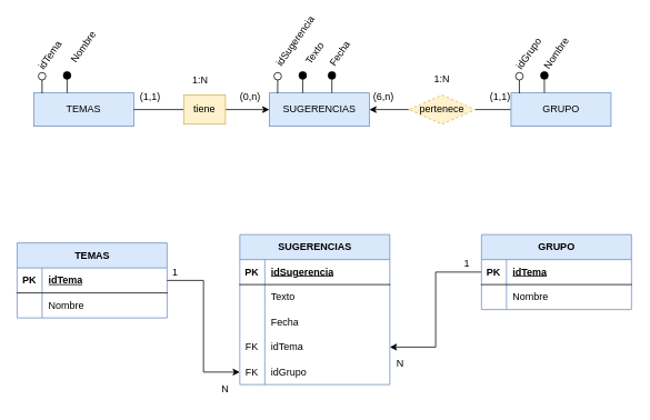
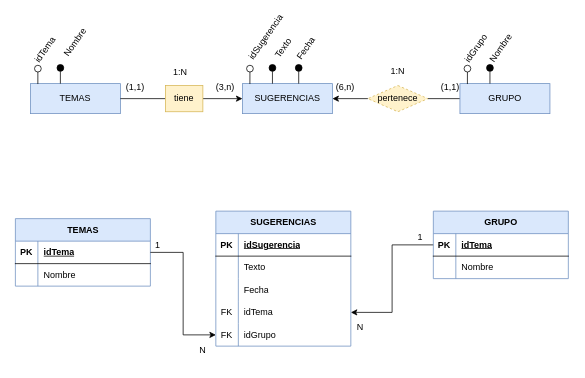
  <mxCell id="0" />
  <mxCell id="1" parent="0" />
  <mxCell id="2" value="TEMAS" style="rounded=0;whiteSpace=wrap;html=1;fillColor=#dae8fc;strokeColor=#6c8ebf;" vertex="1" parent="1"><mxGeometry x="40" y="97" width="120" height="40" as="geometry" /></mxCell>
  <mxCell id="3" value="" style="endArrow=oval;html=1;rounded=0;exitX=0.083;exitY=0.014;exitDx=0;exitDy=0;exitPerimeter=0;startArrow=none;startFill=0;endFill=0;endSize=9;" edge="1" parent="1" source="2"><mxGeometry width="50" height="50" relative="1" as="geometry"><mxPoint x="0" y="127" as="sourcePoint" /><mxPoint x="50" y="77" as="targetPoint" /></mxGeometry></mxCell>
  <mxCell id="4" value="idTema" style="text;html=1;whiteSpace=wrap;strokeColor=none;fillColor=none;align=center;verticalAlign=middle;rounded=0;rotation=-55;" vertex="1" parent="1"><mxGeometry x="30" y="37" width="60" height="30" as="geometry" /></mxCell>
  <mxCell id="5" value="" style="endArrow=oval;html=1;rounded=0;exitX=0.083;exitY=0.014;exitDx=0;exitDy=0;exitPerimeter=0;startArrow=none;startFill=0;endFill=1;endSize=9;" edge="1" parent="1"><mxGeometry width="50" height="50" relative="1" as="geometry"><mxPoint x="80" y="97" as="sourcePoint" /><mxPoint x="80" y="76" as="targetPoint" /></mxGeometry></mxCell>
  <mxCell id="6" value="Nombre" style="text;html=1;whiteSpace=wrap;strokeColor=none;fillColor=none;align=center;verticalAlign=middle;rounded=0;rotation=-55;" vertex="1" parent="1"><mxGeometry x="70.005" y="26.998" width="60" height="30" as="geometry" /></mxCell>
  <mxCell id="7" value="SUGERENCIAS" style="rounded=0;whiteSpace=wrap;html=1;fillColor=#dae8fc;strokeColor=#6c8ebf;" vertex="1" parent="1"><mxGeometry x="322.745" y="97" width="120" height="40" as="geometry" /></mxCell>
  <mxCell id="8" value="" style="endArrow=oval;html=1;rounded=0;exitX=0.083;exitY=0.014;exitDx=0;exitDy=0;exitPerimeter=0;startArrow=none;startFill=0;endFill=0;endSize=9;" edge="1" parent="1" source="7"><mxGeometry width="50" height="50" relative="1" as="geometry"><mxPoint x="282.745" y="127" as="sourcePoint" /><mxPoint x="332.745" y="77" as="targetPoint" /></mxGeometry></mxCell>
  <mxCell id="9" value="idSugerencia" style="text;html=1;whiteSpace=wrap;strokeColor=none;fillColor=none;align=center;verticalAlign=middle;rounded=0;rotation=-55;" vertex="1" parent="1"><mxGeometry x="304" y="20.21" width="101" height="30" as="geometry" /></mxCell>
  <mxCell id="10" value="" style="endArrow=oval;html=1;rounded=0;exitX=0.083;exitY=0.014;exitDx=0;exitDy=0;exitPerimeter=0;startArrow=none;startFill=0;endFill=1;endSize=9;" edge="1" parent="1"><mxGeometry width="50" height="50" relative="1" as="geometry"><mxPoint x="362.745" y="97" as="sourcePoint" /><mxPoint x="362.745" y="76" as="targetPoint" /></mxGeometry></mxCell>
  <mxCell id="11" value="Texto" style="text;html=1;whiteSpace=wrap;strokeColor=none;fillColor=none;align=center;verticalAlign=middle;rounded=0;rotation=-55;" vertex="1" parent="1"><mxGeometry x="356.8" y="34.78" width="40.99" height="30" as="geometry" /></mxCell>
  <mxCell id="12" value="" style="endArrow=oval;html=1;rounded=0;exitX=0.083;exitY=0.014;exitDx=0;exitDy=0;exitPerimeter=0;startArrow=none;startFill=0;endFill=1;endSize=9;" edge="1" parent="1"><mxGeometry width="50" height="50" relative="1" as="geometry"><mxPoint x="397.79" y="97" as="sourcePoint" /><mxPoint x="397.79" y="76" as="targetPoint" /></mxGeometry></mxCell>
  <mxCell id="13" value="Fecha" style="text;html=1;whiteSpace=wrap;strokeColor=none;fillColor=none;align=center;verticalAlign=middle;rounded=0;rotation=-55;" vertex="1" parent="1"><mxGeometry x="387.288" y="34.782" width="40.99" height="30" as="geometry" /></mxCell>
  <mxCell id="14" style="edgeStyle=orthogonalEdgeStyle;rounded=0;orthogonalLoop=1;jettySize=auto;html=1;entryX=0;entryY=0.5;entryDx=0;entryDy=0;" edge="1" parent="1" source="16" target="7"><mxGeometry relative="1" as="geometry" /></mxCell>
  <mxCell id="15" style="edgeStyle=orthogonalEdgeStyle;rounded=0;orthogonalLoop=1;jettySize=auto;html=1;endArrow=none;endFill=0;" edge="1" parent="1" source="16" target="2"><mxGeometry relative="1" as="geometry" /></mxCell>
  <mxCell id="16" value="tiene" style="whiteSpace=wrap;html=1;fillColor=#fff2cc;strokeColor=#d6b656;rounded=0;" vertex="1" parent="1"><mxGeometry x="220" y="99.5" width="50" height="35" as="geometry" /></mxCell>
  <mxCell id="17" style="edgeStyle=orthogonalEdgeStyle;rounded=0;orthogonalLoop=1;jettySize=auto;html=1;entryX=1;entryY=0.5;entryDx=0;entryDy=0;endArrow=none;endFill=0;" edge="1" parent="1" source="18" target="24"><mxGeometry relative="1" as="geometry" /></mxCell>
  <mxCell id="18" value="GRUPO" style="rounded=0;whiteSpace=wrap;html=1;fillColor=#dae8fc;strokeColor=#6c8ebf;" vertex="1" parent="1"><mxGeometry x="612.745" y="97.001" width="120" height="40" as="geometry" /></mxCell>
  <mxCell id="19" value="" style="endArrow=oval;html=1;rounded=0;exitX=0.083;exitY=0.014;exitDx=0;exitDy=0;exitPerimeter=0;startArrow=none;startFill=0;endFill=0;endSize=9;" edge="1" parent="1" source="18"><mxGeometry width="50" height="50" relative="1" as="geometry"><mxPoint x="572.745" y="127.001" as="sourcePoint" /><mxPoint x="622.745" y="77.001" as="targetPoint" /></mxGeometry></mxCell>
  <mxCell id="20" value="idGrupo" style="text;html=1;whiteSpace=wrap;strokeColor=none;fillColor=none;align=center;verticalAlign=middle;rounded=0;rotation=-55;" vertex="1" parent="1"><mxGeometry x="601.46" y="34.55" width="66" height="30" as="geometry" /></mxCell>
  <mxCell id="21" value="" style="endArrow=oval;html=1;rounded=0;exitX=0.083;exitY=0.014;exitDx=0;exitDy=0;exitPerimeter=0;startArrow=none;startFill=0;endFill=1;endSize=9;" edge="1" parent="1"><mxGeometry width="50" height="50" relative="1" as="geometry"><mxPoint x="652.745" y="97.001" as="sourcePoint" /><mxPoint x="652.745" y="76.001" as="targetPoint" /></mxGeometry></mxCell>
  <mxCell id="22" value="Nombre" style="text;html=1;whiteSpace=wrap;strokeColor=none;fillColor=none;align=center;verticalAlign=middle;rounded=0;rotation=-55;" vertex="1" parent="1"><mxGeometry x="646.8" y="34.781" width="40.99" height="30" as="geometry" /></mxCell>
  <mxCell id="23" style="edgeStyle=orthogonalEdgeStyle;rounded=0;orthogonalLoop=1;jettySize=auto;html=1;entryX=1;entryY=0.5;entryDx=0;entryDy=0;" edge="1" parent="1" source="24" target="7"><mxGeometry relative="1" as="geometry" /></mxCell>
  <mxCell id="24" value="pertenece" style="rhombus;whiteSpace=wrap;html=1;fillColor=#fff2cc;strokeColor=#d6b656;dashed=1;" vertex="1" parent="1"><mxGeometry x="490" y="99.5" width="80" height="35" as="geometry" /></mxCell>
- <mxCell id="25" value="(0,n)" style="text;html=1;whiteSpace=wrap;strokeColor=none;fillColor=none;align=center;verticalAlign=middle;rounded=0;" vertex="1" parent="1"><mxGeometry x="270" y="87" width="60" height="30" as="geometry" /></mxCell>
+ <mxCell id="25" value="(3,n)" style="text;html=1;whiteSpace=wrap;strokeColor=none;fillColor=none;align=center;verticalAlign=middle;rounded=0;" vertex="1" parent="1"><mxGeometry x="270" y="87" width="60" height="30" as="geometry" /></mxCell>
  <mxCell id="26" value="(6,n)" style="text;html=1;whiteSpace=wrap;strokeColor=none;fillColor=none;align=center;verticalAlign=middle;rounded=0;" vertex="1" parent="1"><mxGeometry x="430" y="87" width="60" height="30" as="geometry" /></mxCell>
  <mxCell id="27" value="(1,1)" style="text;html=1;whiteSpace=wrap;strokeColor=none;fillColor=none;align=center;verticalAlign=middle;rounded=0;" vertex="1" parent="1"><mxGeometry x="150" y="87" width="60" height="30" as="geometry" /></mxCell>
  <mxCell id="28" value="(1,1)" style="text;html=1;whiteSpace=wrap;strokeColor=none;fillColor=none;align=center;verticalAlign=middle;rounded=0;" vertex="1" parent="1"><mxGeometry x="570" y="87" width="60" height="30" as="geometry" /></mxCell>
  <mxCell id="29" value="1:N" style="text;html=1;whiteSpace=wrap;strokeColor=none;fillColor=none;align=center;verticalAlign=middle;rounded=0;" vertex="1" parent="1"><mxGeometry x="210" y="67" width="60" height="30" as="geometry" /></mxCell>
  <mxCell id="30" value="1:N" style="text;html=1;whiteSpace=wrap;strokeColor=none;fillColor=none;align=center;verticalAlign=middle;rounded=0;" vertex="1" parent="1"><mxGeometry x="500" y="64.55" width="60" height="30" as="geometry" /></mxCell>
  <mxCell id="31" value="TEMAS" style="shape=table;startSize=30;container=1;collapsible=1;childLayout=tableLayout;fixedRows=1;rowLines=0;fontStyle=1;align=center;resizeLast=1;html=1;fillColor=#dae8fc;strokeColor=#6c8ebf;" vertex="1" parent="1"><mxGeometry x="20" y="277" width="180" height="90" as="geometry" /></mxCell>
  <mxCell id="32" value="" style="shape=tableRow;horizontal=0;startSize=0;swimlaneHead=0;swimlaneBody=0;fillColor=none;collapsible=0;dropTarget=0;points=[[0,0.5],[1,0.5]];portConstraint=eastwest;top=0;left=0;right=0;bottom=1;" vertex="1" parent="31"><mxGeometry y="30" width="180" height="30" as="geometry" /></mxCell>
  <mxCell id="33" value="PK" style="shape=partialRectangle;connectable=0;fillColor=none;top=0;left=0;bottom=0;right=0;fontStyle=1;overflow=hidden;whiteSpace=wrap;html=1;" vertex="1" parent="32"><mxGeometry width="30" height="30" as="geometry"><mxRectangle width="30" height="30" as="alternateBounds" /></mxGeometry></mxCell>
  <mxCell id="34" value="idTema" style="shape=partialRectangle;connectable=0;fillColor=none;top=0;left=0;bottom=0;right=0;align=left;spacingLeft=6;fontStyle=5;overflow=hidden;whiteSpace=wrap;html=1;" vertex="1" parent="32"><mxGeometry x="30" width="150" height="30" as="geometry"><mxRectangle width="150" height="30" as="alternateBounds" /></mxGeometry></mxCell>
  <mxCell id="35" value="" style="shape=tableRow;horizontal=0;startSize=0;swimlaneHead=0;swimlaneBody=0;fillColor=none;collapsible=0;dropTarget=0;points=[[0,0.5],[1,0.5]];portConstraint=eastwest;top=0;left=0;right=0;bottom=0;" vertex="1" parent="31"><mxGeometry y="60" width="180" height="30" as="geometry" /></mxCell>
  <mxCell id="36" value="" style="shape=partialRectangle;connectable=0;fillColor=none;top=0;left=0;bottom=0;right=0;editable=1;overflow=hidden;whiteSpace=wrap;html=1;" vertex="1" parent="35"><mxGeometry width="30" height="30" as="geometry"><mxRectangle width="30" height="30" as="alternateBounds" /></mxGeometry></mxCell>
  <mxCell id="37" value="Nombre" style="shape=partialRectangle;connectable=0;fillColor=none;top=0;left=0;bottom=0;right=0;align=left;spacingLeft=6;overflow=hidden;whiteSpace=wrap;html=1;" vertex="1" parent="35"><mxGeometry x="30" width="150" height="30" as="geometry"><mxRectangle width="150" height="30" as="alternateBounds" /></mxGeometry></mxCell>
  <mxCell id="38" style="edgeStyle=orthogonalEdgeStyle;rounded=0;orthogonalLoop=1;jettySize=auto;html=1;entryX=1;entryY=0.5;entryDx=0;entryDy=0;exitX=0;exitY=0.5;exitDx=0;exitDy=0;" edge="1" parent="1" source="40" target="56"><mxGeometry relative="1" as="geometry" /></mxCell>
  <mxCell id="39" value="GRUPO" style="shape=table;startSize=30;container=1;collapsible=1;childLayout=tableLayout;fixedRows=1;rowLines=0;fontStyle=1;align=center;resizeLast=1;html=1;fillColor=#dae8fc;strokeColor=#6c8ebf;" vertex="1" parent="1"><mxGeometry x="577.29" y="267" width="180" height="90" as="geometry" /></mxCell>
  <mxCell id="40" value="" style="shape=tableRow;horizontal=0;startSize=0;swimlaneHead=0;swimlaneBody=0;fillColor=none;collapsible=0;dropTarget=0;points=[[0,0.5],[1,0.5]];portConstraint=eastwest;top=0;left=0;right=0;bottom=1;" vertex="1" parent="39"><mxGeometry y="30" width="180" height="30" as="geometry" /></mxCell>
  <mxCell id="41" value="PK" style="shape=partialRectangle;connectable=0;fillColor=none;top=0;left=0;bottom=0;right=0;fontStyle=1;overflow=hidden;whiteSpace=wrap;html=1;" vertex="1" parent="40"><mxGeometry width="30" height="30" as="geometry"><mxRectangle width="30" height="30" as="alternateBounds" /></mxGeometry></mxCell>
  <mxCell id="42" value="idTema" style="shape=partialRectangle;connectable=0;fillColor=none;top=0;left=0;bottom=0;right=0;align=left;spacingLeft=6;fontStyle=5;overflow=hidden;whiteSpace=wrap;html=1;" vertex="1" parent="40"><mxGeometry x="30" width="150" height="30" as="geometry"><mxRectangle width="150" height="30" as="alternateBounds" /></mxGeometry></mxCell>
  <mxCell id="43" value="" style="shape=tableRow;horizontal=0;startSize=0;swimlaneHead=0;swimlaneBody=0;fillColor=none;collapsible=0;dropTarget=0;points=[[0,0.5],[1,0.5]];portConstraint=eastwest;top=0;left=0;right=0;bottom=0;" vertex="1" parent="39"><mxGeometry y="60" width="180" height="30" as="geometry" /></mxCell>
  <mxCell id="44" value="" style="shape=partialRectangle;connectable=0;fillColor=none;top=0;left=0;bottom=0;right=0;editable=1;overflow=hidden;whiteSpace=wrap;html=1;" vertex="1" parent="43"><mxGeometry width="30" height="30" as="geometry"><mxRectangle width="30" height="30" as="alternateBounds" /></mxGeometry></mxCell>
  <mxCell id="45" value="Nombre" style="shape=partialRectangle;connectable=0;fillColor=none;top=0;left=0;bottom=0;right=0;align=left;spacingLeft=6;overflow=hidden;whiteSpace=wrap;html=1;" vertex="1" parent="43"><mxGeometry x="30" width="150" height="30" as="geometry"><mxRectangle width="150" height="30" as="alternateBounds" /></mxGeometry></mxCell>
  <mxCell id="46" value="SUGERENCIAS" style="shape=table;startSize=30;container=1;collapsible=1;childLayout=tableLayout;fixedRows=1;rowLines=0;fontStyle=1;align=center;resizeLast=1;html=1;fillColor=#dae8fc;strokeColor=#6c8ebf;" vertex="1" parent="1"><mxGeometry x="287.29" y="267" width="180" height="180" as="geometry" /></mxCell>
  <mxCell id="47" value="" style="shape=tableRow;horizontal=0;startSize=0;swimlaneHead=0;swimlaneBody=0;fillColor=none;collapsible=0;dropTarget=0;points=[[0,0.5],[1,0.5]];portConstraint=eastwest;top=0;left=0;right=0;bottom=1;" vertex="1" parent="46"><mxGeometry y="30" width="180" height="30" as="geometry" /></mxCell>
  <mxCell id="48" value="PK" style="shape=partialRectangle;connectable=0;fillColor=none;top=0;left=0;bottom=0;right=0;fontStyle=1;overflow=hidden;whiteSpace=wrap;html=1;" vertex="1" parent="47"><mxGeometry width="30" height="30" as="geometry"><mxRectangle width="30" height="30" as="alternateBounds" /></mxGeometry></mxCell>
  <mxCell id="49" value="idSugerencia" style="shape=partialRectangle;connectable=0;fillColor=none;top=0;left=0;bottom=0;right=0;align=left;spacingLeft=6;fontStyle=5;overflow=hidden;whiteSpace=wrap;html=1;" vertex="1" parent="47"><mxGeometry x="30" width="150" height="30" as="geometry"><mxRectangle width="150" height="30" as="alternateBounds" /></mxGeometry></mxCell>
  <mxCell id="50" value="" style="shape=tableRow;horizontal=0;startSize=0;swimlaneHead=0;swimlaneBody=0;fillColor=none;collapsible=0;dropTarget=0;points=[[0,0.5],[1,0.5]];portConstraint=eastwest;top=0;left=0;right=0;bottom=0;" vertex="1" parent="46"><mxGeometry y="60" width="180" height="30" as="geometry" /></mxCell>
  <mxCell id="51" value="" style="shape=partialRectangle;connectable=0;fillColor=none;top=0;left=0;bottom=0;right=0;editable=1;overflow=hidden;whiteSpace=wrap;html=1;" vertex="1" parent="50"><mxGeometry width="30" height="30" as="geometry"><mxRectangle width="30" height="30" as="alternateBounds" /></mxGeometry></mxCell>
  <mxCell id="52" value="Texto" style="shape=partialRectangle;connectable=0;fillColor=none;top=0;left=0;bottom=0;right=0;align=left;spacingLeft=6;overflow=hidden;whiteSpace=wrap;html=1;" vertex="1" parent="50"><mxGeometry x="30" width="150" height="30" as="geometry"><mxRectangle width="150" height="30" as="alternateBounds" /></mxGeometry></mxCell>
  <mxCell id="53" value="" style="shape=tableRow;horizontal=0;startSize=0;swimlaneHead=0;swimlaneBody=0;fillColor=none;collapsible=0;dropTarget=0;points=[[0,0.5],[1,0.5]];portConstraint=eastwest;top=0;left=0;right=0;bottom=0;" vertex="1" parent="46"><mxGeometry y="90" width="180" height="30" as="geometry" /></mxCell>
  <mxCell id="54" value="" style="shape=partialRectangle;connectable=0;fillColor=none;top=0;left=0;bottom=0;right=0;editable=1;overflow=hidden;whiteSpace=wrap;html=1;" vertex="1" parent="53"><mxGeometry width="30" height="30" as="geometry"><mxRectangle width="30" height="30" as="alternateBounds" /></mxGeometry></mxCell>
  <mxCell id="55" value="Fecha" style="shape=partialRectangle;connectable=0;fillColor=none;top=0;left=0;bottom=0;right=0;align=left;spacingLeft=6;overflow=hidden;whiteSpace=wrap;html=1;" vertex="1" parent="53"><mxGeometry x="30" width="150" height="30" as="geometry"><mxRectangle width="150" height="30" as="alternateBounds" /></mxGeometry></mxCell>
  <mxCell id="56" style="shape=tableRow;horizontal=0;startSize=0;swimlaneHead=0;swimlaneBody=0;fillColor=none;collapsible=0;dropTarget=0;points=[[0,0.5],[1,0.5]];portConstraint=eastwest;top=0;left=0;right=0;bottom=0;" vertex="1" parent="46"><mxGeometry y="120" width="180" height="30" as="geometry" /></mxCell>
  <mxCell id="57" value="FK" style="shape=partialRectangle;connectable=0;fillColor=none;top=0;left=0;bottom=0;right=0;editable=1;overflow=hidden;whiteSpace=wrap;html=1;" vertex="1" parent="56"><mxGeometry width="30" height="30" as="geometry"><mxRectangle width="30" height="30" as="alternateBounds" /></mxGeometry></mxCell>
  <mxCell id="58" value="idTema" style="shape=partialRectangle;connectable=0;fillColor=none;top=0;left=0;bottom=0;right=0;align=left;spacingLeft=6;overflow=hidden;whiteSpace=wrap;html=1;" vertex="1" parent="56"><mxGeometry x="30" width="150" height="30" as="geometry"><mxRectangle width="150" height="30" as="alternateBounds" /></mxGeometry></mxCell>
  <mxCell id="59" style="shape=tableRow;horizontal=0;startSize=0;swimlaneHead=0;swimlaneBody=0;fillColor=none;collapsible=0;dropTarget=0;points=[[0,0.5],[1,0.5]];portConstraint=eastwest;top=0;left=0;right=0;bottom=0;" vertex="1" parent="46"><mxGeometry y="150" width="180" height="30" as="geometry" /></mxCell>
  <mxCell id="60" value="FK" style="shape=partialRectangle;connectable=0;fillColor=none;top=0;left=0;bottom=0;right=0;editable=1;overflow=hidden;whiteSpace=wrap;html=1;" vertex="1" parent="59"><mxGeometry width="30" height="30" as="geometry"><mxRectangle width="30" height="30" as="alternateBounds" /></mxGeometry></mxCell>
  <mxCell id="61" value="idGrupo" style="shape=partialRectangle;connectable=0;fillColor=none;top=0;left=0;bottom=0;right=0;align=left;spacingLeft=6;overflow=hidden;whiteSpace=wrap;html=1;" vertex="1" parent="59"><mxGeometry x="30" width="150" height="30" as="geometry"><mxRectangle width="150" height="30" as="alternateBounds" /></mxGeometry></mxCell>
  <mxCell id="62" style="edgeStyle=orthogonalEdgeStyle;rounded=0;orthogonalLoop=1;jettySize=auto;html=1;entryX=0;entryY=0.5;entryDx=0;entryDy=0;" edge="1" parent="1" source="32" target="59"><mxGeometry relative="1" as="geometry" /></mxCell>
  <mxCell id="63" value="N" style="text;html=1;whiteSpace=wrap;strokeColor=none;fillColor=none;align=center;verticalAlign=middle;rounded=0;" vertex="1" parent="1"><mxGeometry x="240" y="437" width="60" height="30" as="geometry" /></mxCell>
  <mxCell id="64" value="N" style="text;html=1;whiteSpace=wrap;strokeColor=none;fillColor=none;align=center;verticalAlign=middle;rounded=0;" vertex="1" parent="1"><mxGeometry x="450" y="407" width="60" height="30" as="geometry" /></mxCell>
  <mxCell id="65" value="1" style="text;html=1;whiteSpace=wrap;strokeColor=none;fillColor=none;align=center;verticalAlign=middle;rounded=0;" vertex="1" parent="1"><mxGeometry x="180" y="297" width="60" height="30" as="geometry" /></mxCell>
  <mxCell id="66" value="1" style="text;html=1;whiteSpace=wrap;strokeColor=none;fillColor=none;align=center;verticalAlign=middle;rounded=0;" vertex="1" parent="1"><mxGeometry x="530" y="287" width="60" height="30" as="geometry" /></mxCell>
